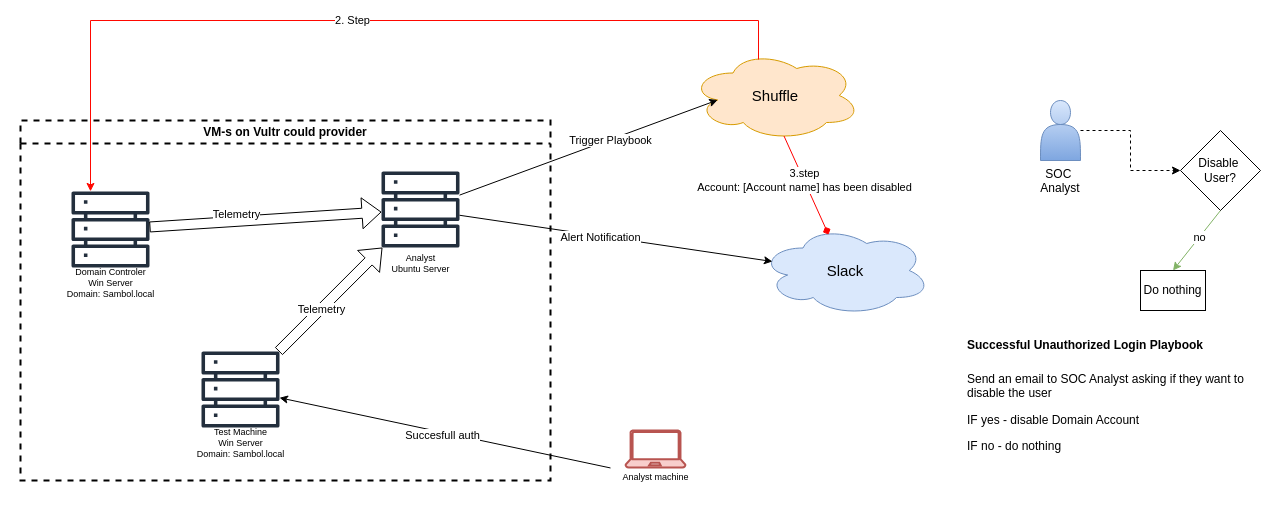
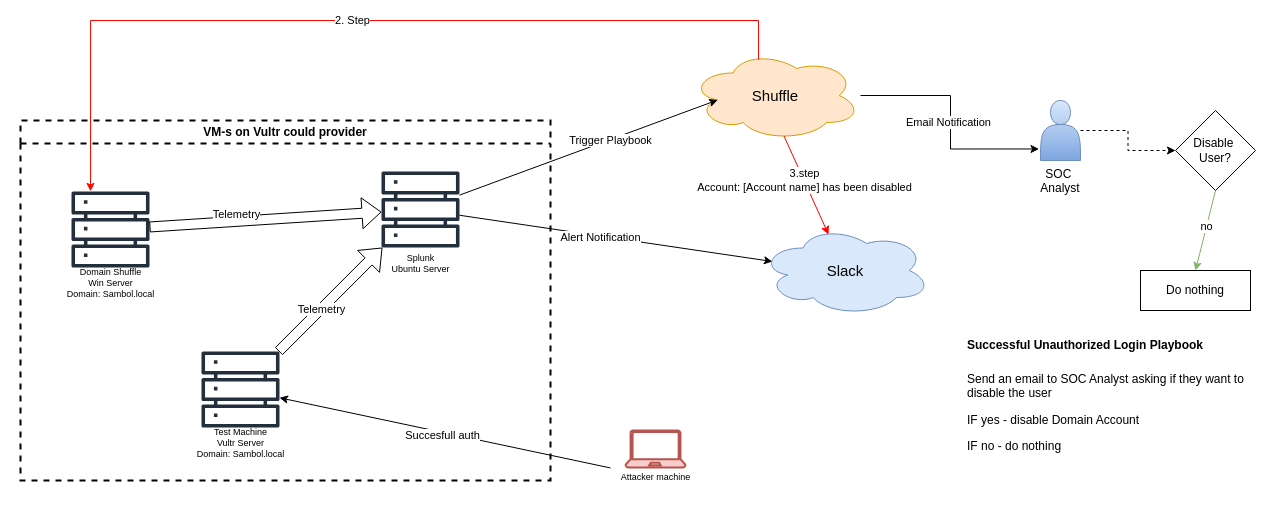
  <mxCell id="0" />
  <mxCell id="1" parent="0" />
  <mxCell id="2" value="" style="group" vertex="1" connectable="0" parent="1"><mxGeometry x="360" y="170" width="120" height="118" as="geometry" /></mxCell>
  <mxCell id="3" value="" style="sketch=0;outlineConnect=0;fontColor=#232F3E;gradientColor=none;fillColor=#232F3D;strokeColor=none;dashed=0;verticalLabelPosition=bottom;verticalAlign=top;align=center;html=1;fontSize=12;fontStyle=0;aspect=fixed;pointerEvents=1;shape=mxgraph.aws4.servers;" vertex="1" parent="2"><mxGeometry x="21" width="78" height="78" as="geometry" /></mxCell>
- <mxCell id="4" value="Analyst&lt;div&gt;Ubuntu Server&lt;/div&gt;" style="text;html=1;align=center;verticalAlign=middle;resizable=0;points=[];autosize=1;strokeColor=none;fillColor=none;fontSize=9;" vertex="1" parent="2"><mxGeometry x="20" y="73" width="80" height="40" as="geometry" /></mxCell>
+ <mxCell id="4" value="Splunk&lt;div&gt;Ubuntu Server&lt;/div&gt;" style="text;html=1;align=center;verticalAlign=middle;resizable=0;points=[];autosize=1;strokeColor=none;fillColor=none;fontSize=9;" vertex="1" parent="2"><mxGeometry x="20" y="73" width="80" height="40" as="geometry" /></mxCell>
  <mxCell id="5" value="" style="group" vertex="1" connectable="0" parent="1"><mxGeometry x="610" y="430" width="90" height="57" as="geometry" /></mxCell>
  <mxCell id="6" value="" style="verticalLabelPosition=bottom;html=1;verticalAlign=top;align=center;shape=mxgraph.azure.laptop;pointerEvents=1;strokeWidth=2;fillColor=#f8cecc;strokeColor=#b85450;" vertex="1" parent="5"><mxGeometry x="15" width="60" height="37" as="geometry" /></mxCell>
- <mxCell id="7" value="Analyst machine" style="text;html=1;align=center;verticalAlign=middle;resizable=0;points=[];autosize=1;strokeColor=none;fillColor=none;fontSize=9;" vertex="1" parent="5"><mxGeometry y="37" width="90" height="20" as="geometry" /></mxCell>
+ <mxCell id="7" value="Attacker machine" style="text;html=1;align=center;verticalAlign=middle;resizable=0;points=[];autosize=1;strokeColor=none;fillColor=none;fontSize=9;" vertex="1" parent="5"><mxGeometry y="37" width="90" height="20" as="geometry" /></mxCell>
  <mxCell id="8" style="rounded=0;orthogonalLoop=1;jettySize=auto;html=1;" edge="1" parent="1" source="7" target="12"><mxGeometry relative="1" as="geometry" /></mxCell>
  <mxCell id="9" value="Succesfull auth" style="edgeLabel;html=1;align=center;verticalAlign=middle;resizable=0;points=[];" vertex="1" connectable="0" parent="8"><mxGeometry x="0.019" y="3" relative="1" as="geometry"><mxPoint as="offset" /></mxGeometry></mxCell>
  <mxCell id="10" value="VM-s on Vultr could provider" style="swimlane;whiteSpace=wrap;html=1;dashed=1;strokeWidth=2;" vertex="1" parent="1"><mxGeometry x="20" y="120" width="530" height="360" as="geometry" /></mxCell>
  <mxCell id="11" value="" style="group" vertex="1" connectable="0" parent="10"><mxGeometry x="160" y="230" width="120" height="118" as="geometry" /></mxCell>
  <mxCell id="12" value="" style="sketch=0;outlineConnect=0;fontColor=#232F3E;gradientColor=none;fillColor=#232F3D;strokeColor=none;dashed=0;verticalLabelPosition=bottom;verticalAlign=top;align=center;html=1;fontSize=12;fontStyle=0;aspect=fixed;pointerEvents=1;shape=mxgraph.aws4.servers;" vertex="1" parent="11"><mxGeometry x="21" width="78" height="78" as="geometry" /></mxCell>
- <mxCell id="13" value="Test Machine&lt;div&gt;Win Server&lt;/div&gt;&lt;div&gt;Domain: Sambol.local&lt;/div&gt;" style="text;html=1;align=center;verticalAlign=middle;resizable=0;points=[];autosize=1;strokeColor=none;fillColor=none;fontSize=9;" vertex="1" parent="11"><mxGeometry x="5" y="68" width="110" height="50" as="geometry" /></mxCell>
+ <mxCell id="13" value="Test Machine&lt;div&gt;Vultr Server&lt;/div&gt;&lt;div&gt;Domain: Sambol.local&lt;/div&gt;" style="text;html=1;align=center;verticalAlign=middle;resizable=0;points=[];autosize=1;strokeColor=none;fillColor=none;fontSize=9;" vertex="1" parent="11"><mxGeometry x="5" y="68" width="110" height="50" as="geometry" /></mxCell>
  <mxCell id="14" value="" style="group" vertex="1" connectable="0" parent="10"><mxGeometry x="30" y="70" width="120" height="118" as="geometry" /></mxCell>
  <mxCell id="15" value="" style="sketch=0;outlineConnect=0;fontColor=#232F3E;gradientColor=none;fillColor=#232F3D;strokeColor=none;dashed=0;verticalLabelPosition=bottom;verticalAlign=top;align=center;html=1;fontSize=12;fontStyle=0;aspect=fixed;pointerEvents=1;shape=mxgraph.aws4.servers;" vertex="1" parent="14"><mxGeometry x="21" width="78" height="78" as="geometry" /></mxCell>
- <mxCell id="16" value="Domain Controler&lt;div&gt;Win Server&lt;/div&gt;&lt;div&gt;Domain: Sambol.local&lt;/div&gt;" style="text;html=1;align=center;verticalAlign=middle;resizable=0;points=[];autosize=1;strokeColor=none;fillColor=none;fontSize=9;" vertex="1" parent="14"><mxGeometry x="5" y="68" width="110" height="50" as="geometry" /></mxCell>
+ <mxCell id="16" value="Domain Shuffle&lt;div&gt;Win Server&lt;/div&gt;&lt;div&gt;Domain: Sambol.local&lt;/div&gt;" style="text;html=1;align=center;verticalAlign=middle;resizable=0;points=[];autosize=1;strokeColor=none;fillColor=none;fontSize=9;" vertex="1" parent="14"><mxGeometry x="5" y="68" width="110" height="50" as="geometry" /></mxCell>
  <mxCell id="17" style="rounded=0;orthogonalLoop=1;jettySize=auto;html=1;shape=flexArrow;" edge="1" parent="1" source="12" target="3"><mxGeometry relative="1" as="geometry"><mxPoint x="260" y="230" as="targetPoint" /><Array as="points" /></mxGeometry></mxCell>
  <mxCell id="18" value="Telemetry" style="edgeLabel;html=1;align=center;verticalAlign=middle;resizable=0;points=[];" vertex="1" connectable="0" parent="17"><mxGeometry x="-0.177" relative="1" as="geometry"><mxPoint as="offset" /></mxGeometry></mxCell>
  <mxCell id="19" style="rounded=0;orthogonalLoop=1;jettySize=auto;html=1;shape=flexArrow;" edge="1" parent="1" source="15" target="3"><mxGeometry relative="1" as="geometry" /></mxCell>
  <mxCell id="20" value="Telemetry" style="edgeLabel;html=1;align=center;verticalAlign=middle;resizable=0;points=[];" vertex="1" connectable="0" parent="19"><mxGeometry x="-0.255" y="7" relative="1" as="geometry"><mxPoint as="offset" /></mxGeometry></mxCell>
  <mxCell id="21" value="Shuffle" style="ellipse;shape=cloud;whiteSpace=wrap;html=1;align=center;fontSize=15;fillColor=#ffe6cc;strokeColor=#d79b00;" vertex="1" parent="1"><mxGeometry x="690" y="50" width="170" height="90" as="geometry" /></mxCell>
  <mxCell id="22" value="Slack" style="ellipse;shape=cloud;whiteSpace=wrap;html=1;align=center;fontSize=15;fillColor=#dae8fc;strokeColor=#6c8ebf;" vertex="1" parent="1"><mxGeometry x="760" y="225" width="170" height="90" as="geometry" /></mxCell>
  <mxCell id="23" style="rounded=0;orthogonalLoop=1;jettySize=auto;html=1;entryX=0.16;entryY=0.55;entryDx=0;entryDy=0;entryPerimeter=0;" edge="1" parent="1" source="3" target="21"><mxGeometry relative="1" as="geometry" /></mxCell>
  <mxCell id="24" value="Trigger Playbook" style="edgeLabel;html=1;align=center;verticalAlign=middle;resizable=0;points=[];" vertex="1" connectable="0" parent="23"><mxGeometry x="-0.028" y="3" relative="1" as="geometry"><mxPoint x="26" y="-6" as="offset" /></mxGeometry></mxCell>
  <mxCell id="25" style="rounded=0;orthogonalLoop=1;jettySize=auto;html=1;entryX=0.07;entryY=0.4;entryDx=0;entryDy=0;entryPerimeter=0;" edge="1" parent="1" source="3" target="22"><mxGeometry relative="1" as="geometry" /></mxCell>
  <mxCell id="26" value="Alert Notification" style="edgeLabel;html=1;align=center;verticalAlign=middle;resizable=0;points=[];" vertex="1" connectable="0" parent="25"><mxGeometry x="-0.103" y="-1" relative="1" as="geometry"><mxPoint as="offset" /></mxGeometry></mxCell>
  <mxCell id="27" style="edgeStyle=orthogonalEdgeStyle;rounded=0;orthogonalLoop=1;jettySize=auto;html=1;entryX=0;entryY=0.5;entryDx=0;entryDy=0;dashed=1;" edge="1" parent="1" source="28" target="33"><mxGeometry relative="1" as="geometry" /></mxCell>
  <mxCell id="28" value="SOC&amp;nbsp;&lt;div&gt;Analyst&lt;/div&gt;" style="shape=actor;whiteSpace=wrap;html=1;fillColor=#dae8fc;gradientColor=#7ea6e0;strokeColor=#6c8ebf;labelPosition=center;verticalLabelPosition=bottom;align=center;verticalAlign=top;" vertex="1" parent="1"><mxGeometry x="1040" y="100" width="40" height="60" as="geometry" /></mxCell>
+ <mxCell id="29" style="edgeStyle=orthogonalEdgeStyle;rounded=0;orthogonalLoop=1;jettySize=auto;html=1;entryX=-0.037;entryY=0.808;entryDx=0;entryDy=0;entryPerimeter=0;" edge="1" parent="1" source="21" target="28"><mxGeometry relative="1" as="geometry" /></mxCell>
+ <mxCell id="30" value="Email Notification" style="edgeLabel;html=1;align=center;verticalAlign=middle;resizable=0;points=[];" vertex="1" connectable="0" parent="29"><mxGeometry x="0.004" y="-3" relative="1" as="geometry"><mxPoint as="offset" /></mxGeometry></mxCell>
  <mxCell id="31" style="rounded=0;orthogonalLoop=1;jettySize=auto;html=1;exitX=0.5;exitY=1;exitDx=0;exitDy=0;entryX=0.5;entryY=0;entryDx=0;entryDy=0;fillColor=#d5e8d4;gradientColor=#97d077;strokeColor=#82b366;" edge="1" parent="1" source="33" target="39"><mxGeometry relative="1" as="geometry" /></mxCell>
  <mxCell id="32" value="no" style="edgeLabel;html=1;align=center;verticalAlign=middle;resizable=0;points=[];" vertex="1" connectable="0" parent="31"><mxGeometry x="-0.112" y="-1" relative="1" as="geometry"><mxPoint as="offset" /></mxGeometry></mxCell>
- <mxCell id="33" value="Disable&amp;nbsp;&lt;div&gt;User?&lt;/div&gt;" style="rhombus;whiteSpace=wrap;html=1;" vertex="1" parent="1"><mxGeometry x="1180" y="130" width="80" height="80" as="geometry" /></mxCell>
+ <mxCell id="33" value="Disable&amp;nbsp;&lt;div&gt;User?&lt;/div&gt;" style="rhombus;whiteSpace=wrap;html=1;" vertex="1" parent="1"><mxGeometry x="1175" y="110" width="80" height="80" as="geometry" /></mxCell>
  <mxCell id="34" style="edgeStyle=orthogonalEdgeStyle;rounded=0;orthogonalLoop=1;jettySize=auto;html=1;exitX=0.4;exitY=0.1;exitDx=0;exitDy=0;fillColor=#f8cecc;gradientColor=#ea6b66;strokeColor=light-dark(#ff0800, #d7817e);strokeWidth=1;exitPerimeter=0;" edge="1" parent="1" source="21" target="15"><mxGeometry relative="1" as="geometry"><mxPoint x="709" y="80" as="sourcePoint" /><mxPoint x="290" y="38" as="targetPoint" /><Array as="points"><mxPoint x="758" y="20" /><mxPoint x="90" y="20" /></Array></mxGeometry></mxCell>
  <mxCell id="35" value="2. Step" style="edgeLabel;html=1;align=center;verticalAlign=middle;resizable=0;points=[];" vertex="1" connectable="0" parent="34"><mxGeometry x="0.015" y="-1" relative="1" as="geometry"><mxPoint as="offset" /></mxGeometry></mxCell>
- <mxCell id="36" style="rounded=0;orthogonalLoop=1;jettySize=auto;html=1;exitX=0.55;exitY=0.95;exitDx=0;exitDy=0;exitPerimeter=0;entryX=0.4;entryY=0.1;entryDx=0;entryDy=0;entryPerimeter=0;strokeColor=#FF0000;endArrow=diamond;" edge="1" parent="1" source="21" target="22"><mxGeometry relative="1" as="geometry" /></mxCell>
+ <mxCell id="36" style="rounded=0;orthogonalLoop=1;jettySize=auto;html=1;exitX=0.55;exitY=0.95;exitDx=0;exitDy=0;exitPerimeter=0;entryX=0.4;entryY=0.1;entryDx=0;entryDy=0;entryPerimeter=0;strokeColor=#FF0000;" edge="1" parent="1" source="21" target="22"><mxGeometry relative="1" as="geometry" /></mxCell>
  <mxCell id="37" value="3.step&lt;div&gt;Account: [Account name] has been disabled&lt;/div&gt;" style="edgeLabel;html=1;align=center;verticalAlign=middle;resizable=0;points=[];" vertex="1" connectable="0" parent="36"><mxGeometry x="-0.096" y="1" relative="1" as="geometry"><mxPoint x="-1" as="offset" /></mxGeometry></mxCell>
  <mxCell id="38" value="&lt;h1 style=&quot;margin-top: 0px;&quot;&gt;&lt;span style=&quot;font-size: 12px; text-align: center;&quot;&gt;Successful Unauthorized Login Playbook&lt;/span&gt;&lt;/h1&gt;&lt;p&gt;&lt;span style=&quot;background-color: transparent; color: light-dark(rgb(0, 0, 0), rgb(255, 255, 255));&quot;&gt;Send an email to SOC Analyst asking if they want to disable the user&lt;/span&gt;&lt;/p&gt;&lt;p&gt;IF yes - disable Domain Account&lt;/p&gt;&lt;div&gt;IF no - do nothing&lt;/div&gt;" style="text;html=1;whiteSpace=wrap;overflow=hidden;rounded=0;" vertex="1" parent="1"><mxGeometry x="965" y="320" width="290" height="180" as="geometry" /></mxCell>
- <mxCell id="39" value="Do nothing" style="rounded=0;whiteSpace=wrap;html=1;" vertex="1" parent="1"><mxGeometry x="1140" y="270" width="65" height="40" as="geometry" /></mxCell>
+ <mxCell id="39" value="Do nothing" style="rounded=0;whiteSpace=wrap;html=1;" vertex="1" parent="1"><mxGeometry x="1140" y="270" width="110" height="40" as="geometry" /></mxCell>
